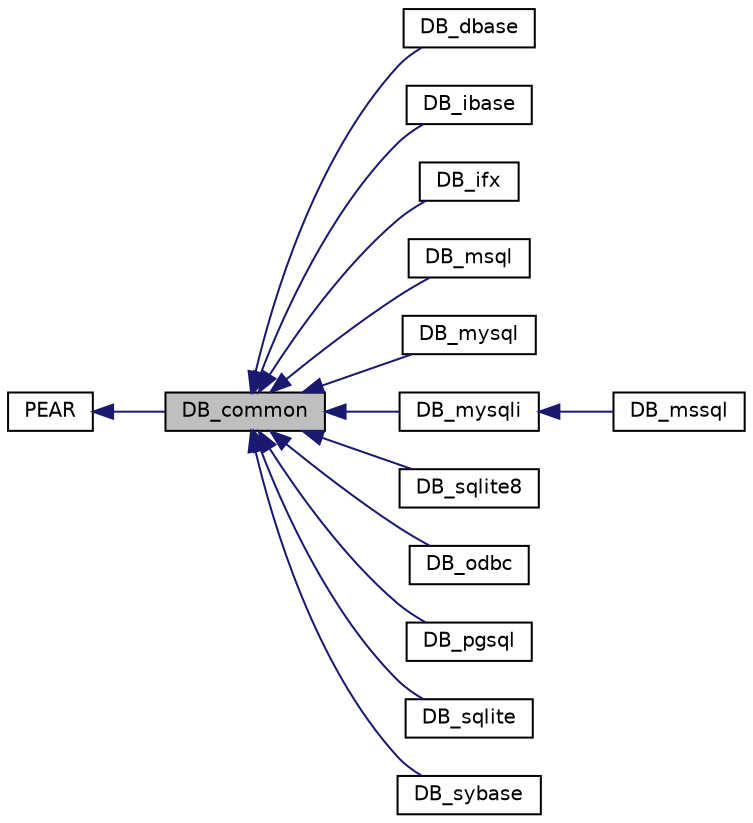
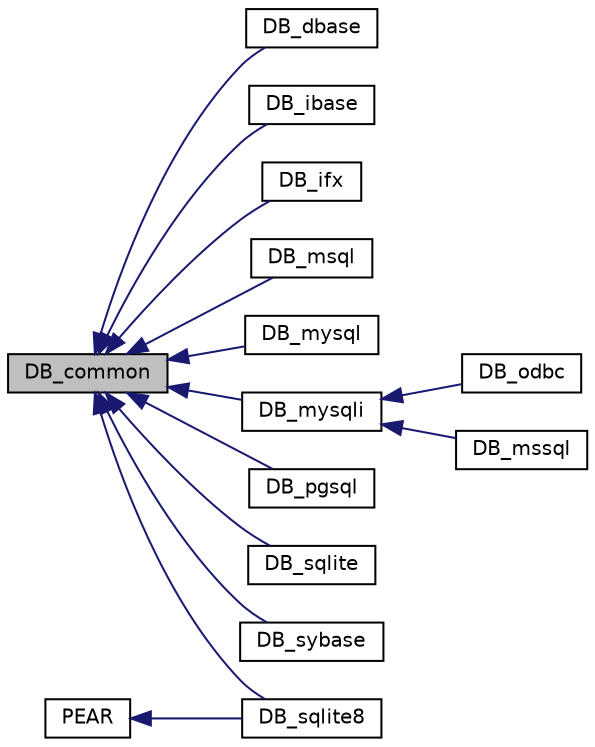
  digraph {
    rankdir=LR
    node [color=black fillcolor=white fontname=Helvetica fontsize=10 shape=record style=filled]
    edge [color=midnightblue dir=back fontname=Helvetica fontsize=10 labelfontname=Helvetica labelfontsize=10 style=solid]
    n1 [fillcolor=grey75 fontcolor=black height=0.2 label=DB_common width=0.4]
    n2 [height=0.2 label=DB_dbase width=0.4]
    n3 [height=0.2 label=DB_ibase width=0.4]
    n4 [height=0.2 label=DB_ifx width=0.4]
    n5 [height=0.2 label=DB_msql width=0.4]
    n6 [height=0.2 label=DB_mysql width=0.4]
    n7 [height=0.2 label=DB_mysqli width=0.4]
    n8 [height=0.2 label=DB_sqlite8 width=0.4]
    n9 [height=0.2 label=DB_odbc width=0.4]
    n10 [height=0.2 label=DB_pgsql width=0.4]
    n11 [height=0.2 label=DB_sqlite width=0.4]
    n12 [height=0.2 label=DB_sybase width=0.4]
    n13 [height=0.2 label=DB_mssql width=0.4]
    n14 [height=0.2 label=PEAR width=0.4]
    n1 -> n2
    n1 -> n3
    n1 -> n4
    n1 -> n5
    n1 -> n6
    n1 -> n7
    n1 -> n8
-   n1 -> n9
+   n7 -> n9
    n1 -> n10
    n1 -> n11
    n1 -> n12
    n7 -> n13
-   n14 -> n1
+   n14 -> n8
  }
